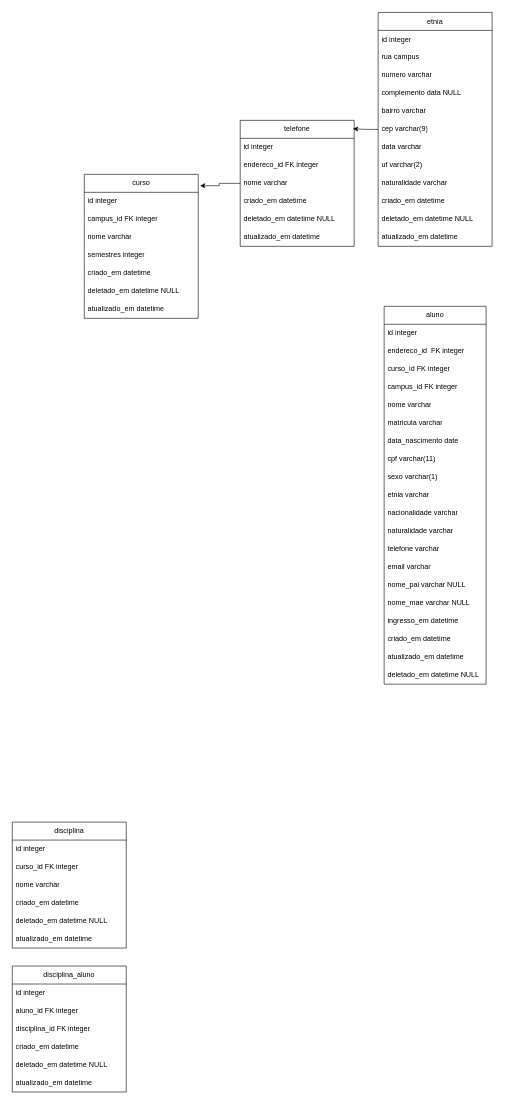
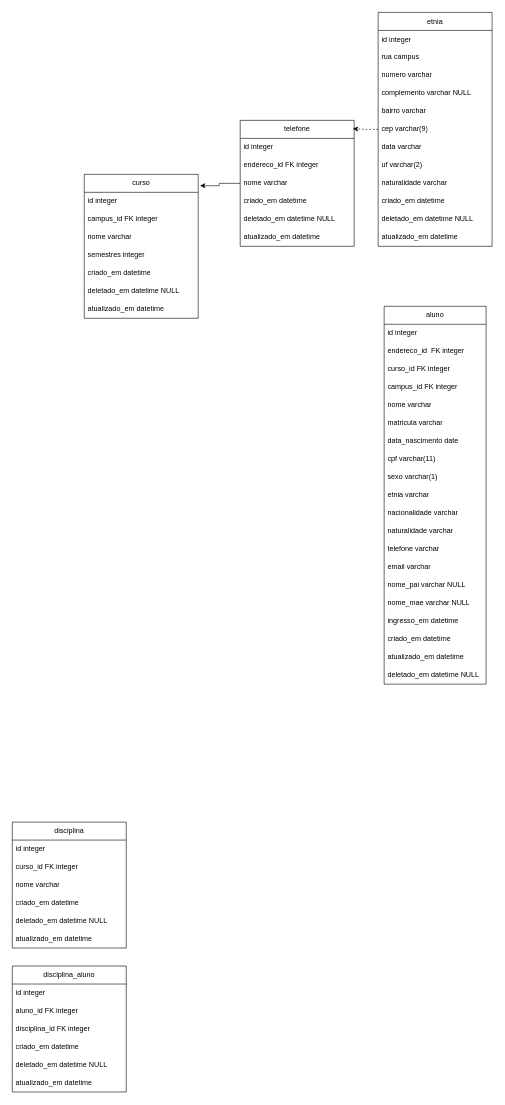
  <mxCell id="0" />
  <mxCell id="1" parent="0" />
  <mxCell id="2" value="aluno" style="swimlane;fontStyle=0;childLayout=stackLayout;horizontal=1;startSize=30;horizontalStack=0;resizeParent=1;resizeParentMax=0;resizeLast=0;collapsible=1;marginBottom=0;whiteSpace=wrap;html=1;" vertex="1" parent="1"><mxGeometry x="640" y="510" width="170" height="630" as="geometry" /></mxCell>
  <mxCell id="3" value="id integer" style="text;strokeColor=none;fillColor=none;align=left;verticalAlign=middle;spacingLeft=4;spacingRight=4;overflow=hidden;points=[[0,0.5],[1,0.5]];portConstraint=eastwest;rotatable=0;whiteSpace=wrap;html=1;" vertex="1" parent="2"><mxGeometry y="30" width="170" height="30" as="geometry" /></mxCell>
  <mxCell id="4" value="endereco_id&amp;nbsp;&amp;nbsp;FK integer" style="text;strokeColor=none;fillColor=none;align=left;verticalAlign=middle;spacingLeft=4;spacingRight=4;overflow=hidden;points=[[0,0.5],[1,0.5]];portConstraint=eastwest;rotatable=0;whiteSpace=wrap;html=1;" vertex="1" parent="2"><mxGeometry y="60" width="170" height="30" as="geometry" /></mxCell>
  <mxCell id="5" value="curso_id FK integer" style="text;strokeColor=none;fillColor=none;align=left;verticalAlign=middle;spacingLeft=4;spacingRight=4;overflow=hidden;points=[[0,0.5],[1,0.5]];portConstraint=eastwest;rotatable=0;whiteSpace=wrap;html=1;" vertex="1" parent="2"><mxGeometry y="90" width="170" height="30" as="geometry" /></mxCell>
  <mxCell id="6" value="campus_id FK integer" style="text;strokeColor=none;fillColor=none;align=left;verticalAlign=middle;spacingLeft=4;spacingRight=4;overflow=hidden;points=[[0,0.5],[1,0.5]];portConstraint=eastwest;rotatable=0;whiteSpace=wrap;html=1;" vertex="1" parent="2"><mxGeometry y="120" width="170" height="30" as="geometry" /></mxCell>
  <mxCell id="7" value="nome varchar" style="text;strokeColor=none;fillColor=none;align=left;verticalAlign=middle;spacingLeft=4;spacingRight=4;overflow=hidden;points=[[0,0.5],[1,0.5]];portConstraint=eastwest;rotatable=0;whiteSpace=wrap;html=1;" vertex="1" parent="2"><mxGeometry y="150" width="170" height="30" as="geometry" /></mxCell>
  <mxCell id="8" value="matricula varchar" style="text;strokeColor=none;fillColor=none;align=left;verticalAlign=middle;spacingLeft=4;spacingRight=4;overflow=hidden;points=[[0,0.5],[1,0.5]];portConstraint=eastwest;rotatable=0;whiteSpace=wrap;html=1;" vertex="1" parent="2"><mxGeometry y="180" width="170" height="30" as="geometry" /></mxCell>
  <mxCell id="9" value="data_nascimento date" style="text;strokeColor=none;fillColor=none;align=left;verticalAlign=middle;spacingLeft=4;spacingRight=4;overflow=hidden;points=[[0,0.5],[1,0.5]];portConstraint=eastwest;rotatable=0;whiteSpace=wrap;html=1;" vertex="1" parent="2"><mxGeometry y="210" width="170" height="30" as="geometry" /></mxCell>
  <mxCell id="10" value="cpf varchar(11)" style="text;strokeColor=none;fillColor=none;align=left;verticalAlign=middle;spacingLeft=4;spacingRight=4;overflow=hidden;points=[[0,0.5],[1,0.5]];portConstraint=eastwest;rotatable=0;whiteSpace=wrap;html=1;" vertex="1" parent="2"><mxGeometry y="240" width="170" height="30" as="geometry" /></mxCell>
  <mxCell id="11" value="sexo varchar(1)&amp;nbsp;" style="text;strokeColor=none;fillColor=none;align=left;verticalAlign=middle;spacingLeft=4;spacingRight=4;overflow=hidden;points=[[0,0.5],[1,0.5]];portConstraint=eastwest;rotatable=0;whiteSpace=wrap;html=1;" vertex="1" parent="2"><mxGeometry y="270" width="170" height="30" as="geometry" /></mxCell>
  <mxCell id="12" value="etnia varchar" style="text;strokeColor=none;fillColor=none;align=left;verticalAlign=middle;spacingLeft=4;spacingRight=4;overflow=hidden;points=[[0,0.5],[1,0.5]];portConstraint=eastwest;rotatable=0;whiteSpace=wrap;html=1;" vertex="1" parent="2"><mxGeometry y="300" width="170" height="30" as="geometry" /></mxCell>
  <mxCell id="13" value="nacionalidade varchar" style="text;strokeColor=none;fillColor=none;align=left;verticalAlign=middle;spacingLeft=4;spacingRight=4;overflow=hidden;points=[[0,0.5],[1,0.5]];portConstraint=eastwest;rotatable=0;whiteSpace=wrap;html=1;" vertex="1" parent="2"><mxGeometry y="330" width="170" height="30" as="geometry" /></mxCell>
  <mxCell id="14" value="naturalidade varchar" style="text;strokeColor=none;fillColor=none;align=left;verticalAlign=middle;spacingLeft=4;spacingRight=4;overflow=hidden;points=[[0,0.5],[1,0.5]];portConstraint=eastwest;rotatable=0;whiteSpace=wrap;html=1;" vertex="1" parent="2"><mxGeometry y="360" width="170" height="30" as="geometry" /></mxCell>
  <mxCell id="15" value="telefone varchar" style="text;strokeColor=none;fillColor=none;align=left;verticalAlign=middle;spacingLeft=4;spacingRight=4;overflow=hidden;points=[[0,0.5],[1,0.5]];portConstraint=eastwest;rotatable=0;whiteSpace=wrap;html=1;" vertex="1" parent="2"><mxGeometry y="390" width="170" height="30" as="geometry" /></mxCell>
  <mxCell id="16" value="email varchar" style="text;strokeColor=none;fillColor=none;align=left;verticalAlign=middle;spacingLeft=4;spacingRight=4;overflow=hidden;points=[[0,0.5],[1,0.5]];portConstraint=eastwest;rotatable=0;whiteSpace=wrap;html=1;" vertex="1" parent="2"><mxGeometry y="420" width="170" height="30" as="geometry" /></mxCell>
  <mxCell id="17" value="nome_pai varchar NULL" style="text;strokeColor=none;fillColor=none;align=left;verticalAlign=middle;spacingLeft=4;spacingRight=4;overflow=hidden;points=[[0,0.5],[1,0.5]];portConstraint=eastwest;rotatable=0;whiteSpace=wrap;html=1;" vertex="1" parent="2"><mxGeometry y="450" width="170" height="30" as="geometry" /></mxCell>
  <mxCell id="18" value="nome_mae varchar NULL" style="text;strokeColor=none;fillColor=none;align=left;verticalAlign=middle;spacingLeft=4;spacingRight=4;overflow=hidden;points=[[0,0.5],[1,0.5]];portConstraint=eastwest;rotatable=0;whiteSpace=wrap;html=1;" vertex="1" parent="2"><mxGeometry y="480" width="170" height="30" as="geometry" /></mxCell>
  <mxCell id="19" value="ingresso_em datetime" style="text;strokeColor=none;fillColor=none;align=left;verticalAlign=middle;spacingLeft=4;spacingRight=4;overflow=hidden;points=[[0,0.5],[1,0.5]];portConstraint=eastwest;rotatable=0;whiteSpace=wrap;html=1;" vertex="1" parent="2"><mxGeometry y="510" width="170" height="30" as="geometry" /></mxCell>
  <mxCell id="20" value="criado_em datetime" style="text;strokeColor=none;fillColor=none;align=left;verticalAlign=middle;spacingLeft=4;spacingRight=4;overflow=hidden;points=[[0,0.5],[1,0.5]];portConstraint=eastwest;rotatable=0;whiteSpace=wrap;html=1;" vertex="1" parent="2"><mxGeometry y="540" width="170" height="30" as="geometry" /></mxCell>
  <mxCell id="21" value="atualizado_em datetime" style="text;strokeColor=none;fillColor=none;align=left;verticalAlign=middle;spacingLeft=4;spacingRight=4;overflow=hidden;points=[[0,0.5],[1,0.5]];portConstraint=eastwest;rotatable=0;whiteSpace=wrap;html=1;" vertex="1" parent="2"><mxGeometry y="570" width="170" height="30" as="geometry" /></mxCell>
  <mxCell id="22" value="deletado_em datetime NULL" style="text;strokeColor=none;fillColor=none;align=left;verticalAlign=middle;spacingLeft=4;spacingRight=4;overflow=hidden;points=[[0,0.5],[1,0.5]];portConstraint=eastwest;rotatable=0;whiteSpace=wrap;html=1;" vertex="1" parent="2"><mxGeometry y="600" width="170" height="30" as="geometry" /></mxCell>
  <mxCell id="23" value="etnia" style="swimlane;fontStyle=0;childLayout=stackLayout;horizontal=1;startSize=30;horizontalStack=0;resizeParent=1;resizeParentMax=0;resizeLast=0;collapsible=1;marginBottom=0;whiteSpace=wrap;html=1;" vertex="1" parent="1"><mxGeometry x="630" y="20" width="190" height="390" as="geometry" /></mxCell>
  <mxCell id="24" value="id integer" style="text;strokeColor=none;fillColor=none;align=left;verticalAlign=middle;spacingLeft=4;spacingRight=4;overflow=hidden;points=[[0,0.5],[1,0.5]];portConstraint=eastwest;rotatable=0;whiteSpace=wrap;html=1;" vertex="1" parent="23"><mxGeometry y="30" width="190" height="30" as="geometry" /></mxCell>
  <mxCell id="25" value="rua campus" style="text;strokeColor=none;fillColor=none;align=left;verticalAlign=middle;spacingLeft=4;spacingRight=4;overflow=hidden;points=[[0,0.5],[1,0.5]];portConstraint=eastwest;rotatable=0;whiteSpace=wrap;html=1;" vertex="1" parent="23"><mxGeometry y="60" width="190" height="30" as="geometry" /></mxCell>
  <mxCell id="26" value="numero varchar" style="text;strokeColor=none;fillColor=none;align=left;verticalAlign=middle;spacingLeft=4;spacingRight=4;overflow=hidden;points=[[0,0.5],[1,0.5]];portConstraint=eastwest;rotatable=0;whiteSpace=wrap;html=1;" vertex="1" parent="23"><mxGeometry y="90" width="190" height="30" as="geometry" /></mxCell>
- <mxCell id="27" value="complemento data NULL" style="text;strokeColor=none;fillColor=none;align=left;verticalAlign=middle;spacingLeft=4;spacingRight=4;overflow=hidden;points=[[0,0.5],[1,0.5]];portConstraint=eastwest;rotatable=0;whiteSpace=wrap;html=1;" vertex="1" parent="23"><mxGeometry y="120" width="190" height="30" as="geometry" /></mxCell>
+ <mxCell id="27" value="complemento varchar NULL" style="text;strokeColor=none;fillColor=none;align=left;verticalAlign=middle;spacingLeft=4;spacingRight=4;overflow=hidden;points=[[0,0.5],[1,0.5]];portConstraint=eastwest;rotatable=0;whiteSpace=wrap;html=1;" vertex="1" parent="23"><mxGeometry y="120" width="190" height="30" as="geometry" /></mxCell>
  <mxCell id="28" value="bairro varchar" style="text;strokeColor=none;fillColor=none;align=left;verticalAlign=middle;spacingLeft=4;spacingRight=4;overflow=hidden;points=[[0,0.5],[1,0.5]];portConstraint=eastwest;rotatable=0;whiteSpace=wrap;html=1;" vertex="1" parent="23"><mxGeometry y="150" width="190" height="30" as="geometry" /></mxCell>
  <mxCell id="29" value="cep varchar(9)" style="text;strokeColor=none;fillColor=none;align=left;verticalAlign=middle;spacingLeft=4;spacingRight=4;overflow=hidden;points=[[0,0.5],[1,0.5]];portConstraint=eastwest;rotatable=0;whiteSpace=wrap;html=1;" vertex="1" parent="23"><mxGeometry y="180" width="190" height="30" as="geometry" /></mxCell>
  <mxCell id="30" value="data varchar" style="text;strokeColor=none;fillColor=none;align=left;verticalAlign=middle;spacingLeft=4;spacingRight=4;overflow=hidden;points=[[0,0.5],[1,0.5]];portConstraint=eastwest;rotatable=0;whiteSpace=wrap;html=1;" vertex="1" parent="23"><mxGeometry y="210" width="190" height="30" as="geometry" /></mxCell>
  <mxCell id="31" value="uf varchar(2)" style="text;strokeColor=none;fillColor=none;align=left;verticalAlign=middle;spacingLeft=4;spacingRight=4;overflow=hidden;points=[[0,0.5],[1,0.5]];portConstraint=eastwest;rotatable=0;whiteSpace=wrap;html=1;" vertex="1" parent="23"><mxGeometry y="240" width="190" height="30" as="geometry" /></mxCell>
  <mxCell id="32" value="naturalidade varchar" style="text;strokeColor=none;fillColor=none;align=left;verticalAlign=middle;spacingLeft=4;spacingRight=4;overflow=hidden;points=[[0,0.5],[1,0.5]];portConstraint=eastwest;rotatable=0;whiteSpace=wrap;html=1;" vertex="1" parent="23"><mxGeometry y="270" width="190" height="30" as="geometry" /></mxCell>
  <mxCell id="33" value="criado_em datetime" style="text;strokeColor=none;fillColor=none;align=left;verticalAlign=middle;spacingLeft=4;spacingRight=4;overflow=hidden;points=[[0,0.5],[1,0.5]];portConstraint=eastwest;rotatable=0;whiteSpace=wrap;html=1;" vertex="1" parent="23"><mxGeometry y="300" width="190" height="30" as="geometry" /></mxCell>
  <mxCell id="34" value="deletado_em datetime NULL" style="text;strokeColor=none;fillColor=none;align=left;verticalAlign=middle;spacingLeft=4;spacingRight=4;overflow=hidden;points=[[0,0.5],[1,0.5]];portConstraint=eastwest;rotatable=0;whiteSpace=wrap;html=1;" vertex="1" parent="23"><mxGeometry y="330" width="190" height="30" as="geometry" /></mxCell>
  <mxCell id="35" value="atualizado_em datetime" style="text;strokeColor=none;fillColor=none;align=left;verticalAlign=middle;spacingLeft=4;spacingRight=4;overflow=hidden;points=[[0,0.5],[1,0.5]];portConstraint=eastwest;rotatable=0;whiteSpace=wrap;html=1;" vertex="1" parent="23"><mxGeometry y="360" width="190" height="30" as="geometry" /></mxCell>
  <mxCell id="36" value="telefone" style="swimlane;fontStyle=0;childLayout=stackLayout;horizontal=1;startSize=30;horizontalStack=0;resizeParent=1;resizeParentMax=0;resizeLast=0;collapsible=1;marginBottom=0;whiteSpace=wrap;html=1;" vertex="1" parent="1"><mxGeometry x="400" y="200" width="190" height="210" as="geometry" /></mxCell>
  <mxCell id="37" value="id integer" style="text;strokeColor=none;fillColor=none;align=left;verticalAlign=middle;spacingLeft=4;spacingRight=4;overflow=hidden;points=[[0,0.5],[1,0.5]];portConstraint=eastwest;rotatable=0;whiteSpace=wrap;html=1;" vertex="1" parent="36"><mxGeometry y="30" width="190" height="30" as="geometry" /></mxCell>
  <mxCell id="38" value="endereco_id FK integer" style="text;strokeColor=none;fillColor=none;align=left;verticalAlign=middle;spacingLeft=4;spacingRight=4;overflow=hidden;points=[[0,0.5],[1,0.5]];portConstraint=eastwest;rotatable=0;whiteSpace=wrap;html=1;" vertex="1" parent="36"><mxGeometry y="60" width="190" height="30" as="geometry" /></mxCell>
  <mxCell id="39" value="nome varchar" style="text;strokeColor=none;fillColor=none;align=left;verticalAlign=middle;spacingLeft=4;spacingRight=4;overflow=hidden;points=[[0,0.5],[1,0.5]];portConstraint=eastwest;rotatable=0;whiteSpace=wrap;html=1;" vertex="1" parent="36"><mxGeometry y="90" width="190" height="30" as="geometry" /></mxCell>
  <mxCell id="40" value="criado_em datetime" style="text;strokeColor=none;fillColor=none;align=left;verticalAlign=middle;spacingLeft=4;spacingRight=4;overflow=hidden;points=[[0,0.5],[1,0.5]];portConstraint=eastwest;rotatable=0;whiteSpace=wrap;html=1;" vertex="1" parent="36"><mxGeometry y="120" width="190" height="30" as="geometry" /></mxCell>
  <mxCell id="41" value="deletado_em datetime NULL" style="text;strokeColor=none;fillColor=none;align=left;verticalAlign=middle;spacingLeft=4;spacingRight=4;overflow=hidden;points=[[0,0.5],[1,0.5]];portConstraint=eastwest;rotatable=0;whiteSpace=wrap;html=1;" vertex="1" parent="36"><mxGeometry y="150" width="190" height="30" as="geometry" /></mxCell>
  <mxCell id="42" value="atualizado_em datetime" style="text;strokeColor=none;fillColor=none;align=left;verticalAlign=middle;spacingLeft=4;spacingRight=4;overflow=hidden;points=[[0,0.5],[1,0.5]];portConstraint=eastwest;rotatable=0;whiteSpace=wrap;html=1;" vertex="1" parent="36"><mxGeometry y="180" width="190" height="30" as="geometry" /></mxCell>
  <mxCell id="43" value="curso" style="swimlane;fontStyle=0;childLayout=stackLayout;horizontal=1;startSize=30;horizontalStack=0;resizeParent=1;resizeParentMax=0;resizeLast=0;collapsible=1;marginBottom=0;whiteSpace=wrap;html=1;" vertex="1" parent="1"><mxGeometry x="140" y="290" width="190" height="240" as="geometry" /></mxCell>
  <mxCell id="44" value="id integer" style="text;strokeColor=none;fillColor=none;align=left;verticalAlign=middle;spacingLeft=4;spacingRight=4;overflow=hidden;points=[[0,0.5],[1,0.5]];portConstraint=eastwest;rotatable=0;whiteSpace=wrap;html=1;" vertex="1" parent="43"><mxGeometry y="30" width="190" height="30" as="geometry" /></mxCell>
  <mxCell id="45" value="campus_id FK integer" style="text;strokeColor=none;fillColor=none;align=left;verticalAlign=middle;spacingLeft=4;spacingRight=4;overflow=hidden;points=[[0,0.5],[1,0.5]];portConstraint=eastwest;rotatable=0;whiteSpace=wrap;html=1;" vertex="1" parent="43"><mxGeometry y="60" width="190" height="30" as="geometry" /></mxCell>
  <mxCell id="46" value="nome varchar" style="text;strokeColor=none;fillColor=none;align=left;verticalAlign=middle;spacingLeft=4;spacingRight=4;overflow=hidden;points=[[0,0.5],[1,0.5]];portConstraint=eastwest;rotatable=0;whiteSpace=wrap;html=1;" vertex="1" parent="43"><mxGeometry y="90" width="190" height="30" as="geometry" /></mxCell>
  <mxCell id="47" value="semestres integer&lt;br&gt;" style="text;strokeColor=none;fillColor=none;align=left;verticalAlign=middle;spacingLeft=4;spacingRight=4;overflow=hidden;points=[[0,0.5],[1,0.5]];portConstraint=eastwest;rotatable=0;whiteSpace=wrap;html=1;" vertex="1" parent="43"><mxGeometry y="120" width="190" height="30" as="geometry" /></mxCell>
  <mxCell id="48" value="criado_em datetime" style="text;strokeColor=none;fillColor=none;align=left;verticalAlign=middle;spacingLeft=4;spacingRight=4;overflow=hidden;points=[[0,0.5],[1,0.5]];portConstraint=eastwest;rotatable=0;whiteSpace=wrap;html=1;" vertex="1" parent="43"><mxGeometry y="150" width="190" height="30" as="geometry" /></mxCell>
  <mxCell id="49" value="deletado_em datetime NULL" style="text;strokeColor=none;fillColor=none;align=left;verticalAlign=middle;spacingLeft=4;spacingRight=4;overflow=hidden;points=[[0,0.5],[1,0.5]];portConstraint=eastwest;rotatable=0;whiteSpace=wrap;html=1;" vertex="1" parent="43"><mxGeometry y="180" width="190" height="30" as="geometry" /></mxCell>
  <mxCell id="50" value="atualizado_em datetime" style="text;strokeColor=none;fillColor=none;align=left;verticalAlign=middle;spacingLeft=4;spacingRight=4;overflow=hidden;points=[[0,0.5],[1,0.5]];portConstraint=eastwest;rotatable=0;whiteSpace=wrap;html=1;" vertex="1" parent="43"><mxGeometry y="210" width="190" height="30" as="geometry" /></mxCell>
  <mxCell id="51" value="disciplina" style="swimlane;fontStyle=0;childLayout=stackLayout;horizontal=1;startSize=30;horizontalStack=0;resizeParent=1;resizeParentMax=0;resizeLast=0;collapsible=1;marginBottom=0;whiteSpace=wrap;html=1;" vertex="1" parent="1"><mxGeometry y="1370" width="190" height="210" as="geometry" x="20" /></mxCell>
  <mxCell id="52" value="id integer" style="text;strokeColor=none;fillColor=none;align=left;verticalAlign=middle;spacingLeft=4;spacingRight=4;overflow=hidden;points=[[0,0.5],[1,0.5]];portConstraint=eastwest;rotatable=0;whiteSpace=wrap;html=1;" vertex="1" parent="51"><mxGeometry y="30" width="190" height="30" as="geometry" /></mxCell>
  <mxCell id="53" value="curso_id FK integer" style="text;strokeColor=none;fillColor=none;align=left;verticalAlign=middle;spacingLeft=4;spacingRight=4;overflow=hidden;points=[[0,0.5],[1,0.5]];portConstraint=eastwest;rotatable=0;whiteSpace=wrap;html=1;" vertex="1" parent="51"><mxGeometry y="60" width="190" height="30" as="geometry" /></mxCell>
  <mxCell id="54" value="nome varchar" style="text;strokeColor=none;fillColor=none;align=left;verticalAlign=middle;spacingLeft=4;spacingRight=4;overflow=hidden;points=[[0,0.5],[1,0.5]];portConstraint=eastwest;rotatable=0;whiteSpace=wrap;html=1;" vertex="1" parent="51"><mxGeometry y="90" width="190" height="30" as="geometry" /></mxCell>
  <mxCell id="55" value="criado_em datetime" style="text;strokeColor=none;fillColor=none;align=left;verticalAlign=middle;spacingLeft=4;spacingRight=4;overflow=hidden;points=[[0,0.5],[1,0.5]];portConstraint=eastwest;rotatable=0;whiteSpace=wrap;html=1;" vertex="1" parent="51"><mxGeometry y="120" width="190" height="30" as="geometry" /></mxCell>
  <mxCell id="56" value="deletado_em datetime NULL" style="text;strokeColor=none;fillColor=none;align=left;verticalAlign=middle;spacingLeft=4;spacingRight=4;overflow=hidden;points=[[0,0.5],[1,0.5]];portConstraint=eastwest;rotatable=0;whiteSpace=wrap;html=1;" vertex="1" parent="51"><mxGeometry y="150" width="190" height="30" as="geometry" /></mxCell>
  <mxCell id="57" value="atualizado_em datetime" style="text;strokeColor=none;fillColor=none;align=left;verticalAlign=middle;spacingLeft=4;spacingRight=4;overflow=hidden;points=[[0,0.5],[1,0.5]];portConstraint=eastwest;rotatable=0;whiteSpace=wrap;html=1;" vertex="1" parent="51"><mxGeometry y="180" width="190" height="30" as="geometry" /></mxCell>
  <mxCell id="58" value="disciplina_aluno" style="swimlane;fontStyle=0;childLayout=stackLayout;horizontal=1;startSize=30;horizontalStack=0;resizeParent=1;resizeParentMax=0;resizeLast=0;collapsible=1;marginBottom=0;whiteSpace=wrap;html=1;" vertex="1" parent="1"><mxGeometry y="1610" width="190" height="210" as="geometry" x="20" /></mxCell>
  <mxCell id="59" value="id integer" style="text;strokeColor=none;fillColor=none;align=left;verticalAlign=middle;spacingLeft=4;spacingRight=4;overflow=hidden;points=[[0,0.5],[1,0.5]];portConstraint=eastwest;rotatable=0;whiteSpace=wrap;html=1;" vertex="1" parent="58"><mxGeometry y="30" width="190" height="30" as="geometry" /></mxCell>
  <mxCell id="60" value="aluno_id FK integer" style="text;strokeColor=none;fillColor=none;align=left;verticalAlign=middle;spacingLeft=4;spacingRight=4;overflow=hidden;points=[[0,0.5],[1,0.5]];portConstraint=eastwest;rotatable=0;whiteSpace=wrap;html=1;" vertex="1" parent="58"><mxGeometry y="60" width="190" height="30" as="geometry" /></mxCell>
  <mxCell id="61" value="disciplina_id FK integer" style="text;strokeColor=none;fillColor=none;align=left;verticalAlign=middle;spacingLeft=4;spacingRight=4;overflow=hidden;points=[[0,0.5],[1,0.5]];portConstraint=eastwest;rotatable=0;whiteSpace=wrap;html=1;" vertex="1" parent="58"><mxGeometry y="90" width="190" height="30" as="geometry" /></mxCell>
  <mxCell id="62" value="criado_em datetime" style="text;strokeColor=none;fillColor=none;align=left;verticalAlign=middle;spacingLeft=4;spacingRight=4;overflow=hidden;points=[[0,0.5],[1,0.5]];portConstraint=eastwest;rotatable=0;whiteSpace=wrap;html=1;" vertex="1" parent="58"><mxGeometry y="120" width="190" height="30" as="geometry" /></mxCell>
  <mxCell id="63" value="deletado_em datetime NULL" style="text;strokeColor=none;fillColor=none;align=left;verticalAlign=middle;spacingLeft=4;spacingRight=4;overflow=hidden;points=[[0,0.5],[1,0.5]];portConstraint=eastwest;rotatable=0;whiteSpace=wrap;html=1;" vertex="1" parent="58"><mxGeometry y="150" width="190" height="30" as="geometry" /></mxCell>
  <mxCell id="64" value="atualizado_em datetime" style="text;strokeColor=none;fillColor=none;align=left;verticalAlign=middle;spacingLeft=4;spacingRight=4;overflow=hidden;points=[[0,0.5],[1,0.5]];portConstraint=eastwest;rotatable=0;whiteSpace=wrap;html=1;" vertex="1" parent="58"><mxGeometry y="180" width="190" height="30" as="geometry" /></mxCell>
- <mxCell id="65" style="edgeStyle=orthogonalEdgeStyle;rounded=0;orthogonalLoop=1;jettySize=auto;html=1;entryX=0.989;entryY=0.067;entryDx=0;entryDy=0;entryPerimeter=0;" edge="1" parent="1" source="23" target="36"><mxGeometry relative="1" as="geometry" /></mxCell>
+ <mxCell id="65" style="edgeStyle=orthogonalEdgeStyle;rounded=0;orthogonalLoop=1;jettySize=auto;html=1;entryX=0.989;entryY=0.067;entryDx=0;entryDy=0;entryPerimeter=0;dashed=1;" edge="1" parent="1" source="23" target="36"><mxGeometry relative="1" as="geometry" /></mxCell>
  <mxCell id="66" style="edgeStyle=orthogonalEdgeStyle;rounded=0;orthogonalLoop=1;jettySize=auto;html=1;entryX=1.016;entryY=0.079;entryDx=0;entryDy=0;entryPerimeter=0;" edge="1" parent="1" source="39" target="43"><mxGeometry relative="1" as="geometry" /></mxCell>
